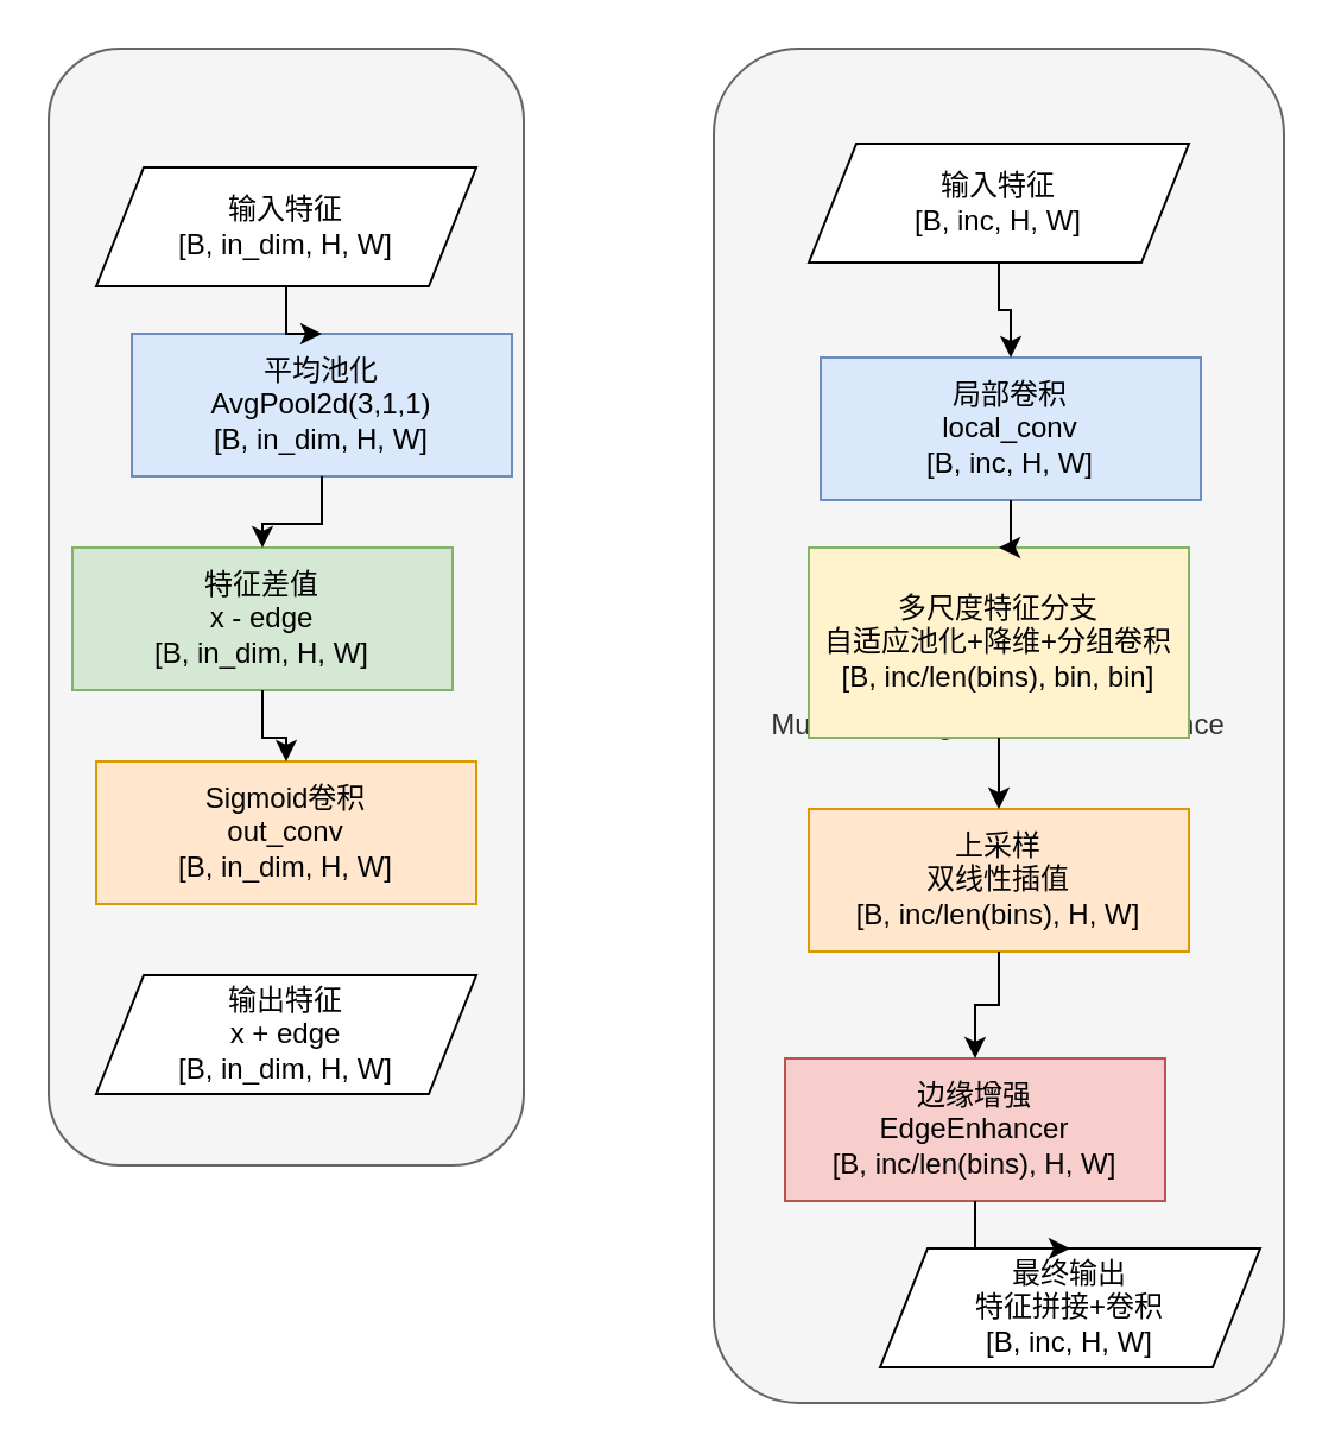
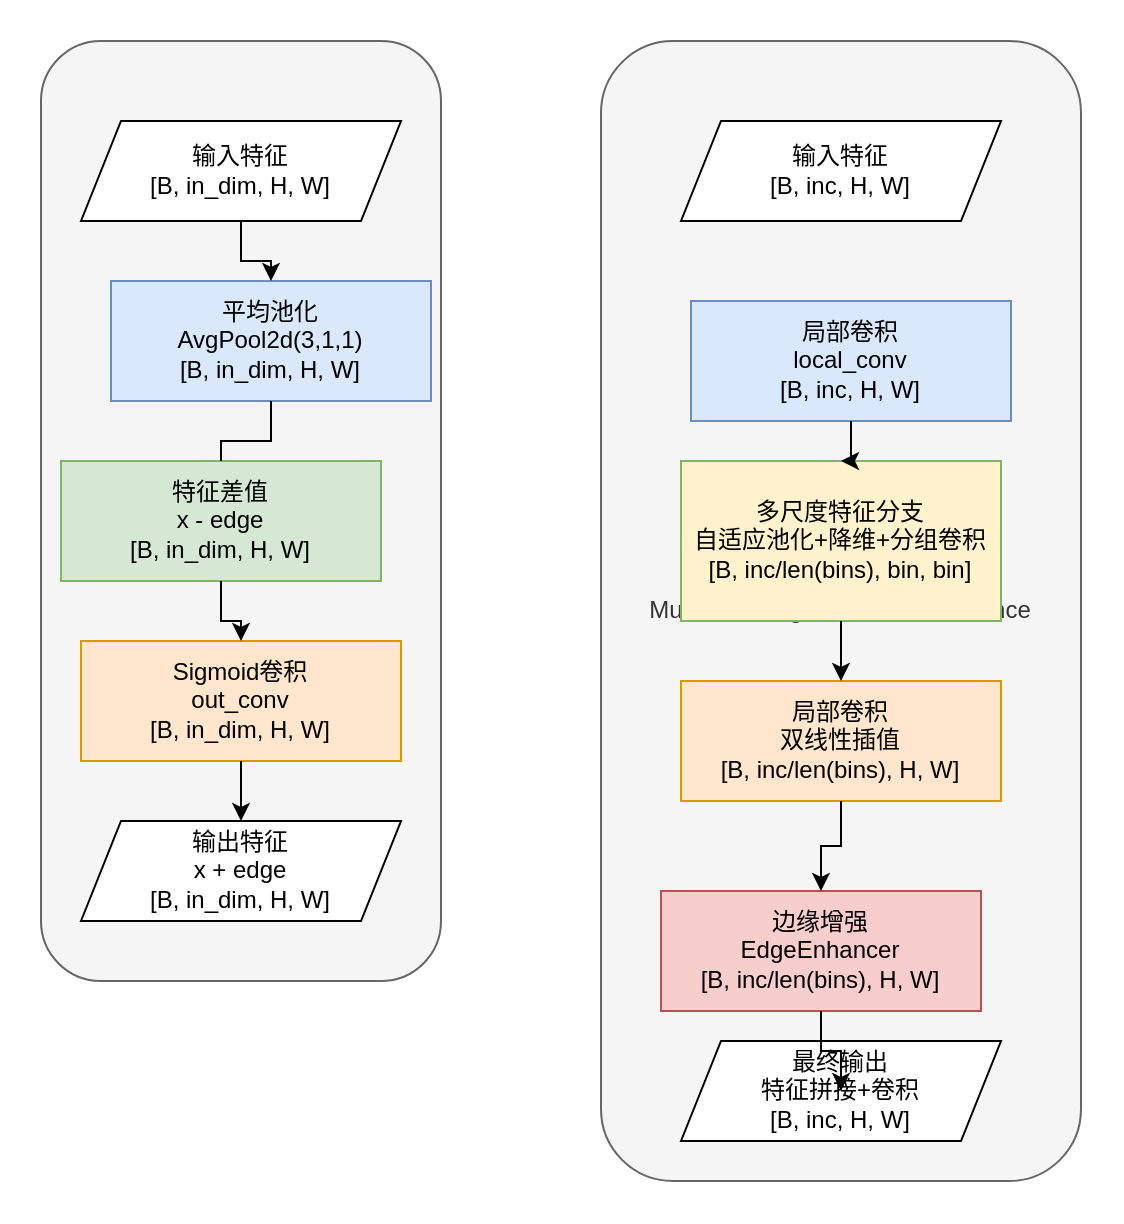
  <mxCell id="0" />
  <mxCell id="1" parent="0" />
  <mxCell id="2" value="EdgeEnhancer" style="rounded=1;whiteSpace=wrap;html=1;fillColor=#f5f5f5;fontColor=#333333;strokeColor=#666666;" vertex="1" parent="1"><mxGeometry x="20" y="20" width="200" height="470" as="geometry" /></mxCell>
- <mxCell id="3" value="输入特征&lt;br&gt;[B, in_dim, H, W]" style="shape=parallelogram;perimeter=parallelogramPerimeter;whiteSpace=wrap;html=1;fixedSize=1;" vertex="1" parent="1"><mxGeometry x="40" y="70" width="160" height="50" as="geometry" /></mxCell>
+ <mxCell id="3" value="输入特征&lt;br&gt;[B, in_dim, H, W]" style="shape=parallelogram;perimeter=parallelogramPerimeter;whiteSpace=wrap;html=1;fixedSize=1;" vertex="1" parent="1"><mxGeometry x="40" y="60" width="160" height="50" as="geometry" /></mxCell>
  <mxCell id="4" value="平均池化&lt;br&gt;AvgPool2d(3,1,1)&lt;br&gt;[B, in_dim, H, W]" style="rounded=0;whiteSpace=wrap;html=1;fillColor=#dae8fc;strokeColor=#6c8ebf;" vertex="1" parent="1"><mxGeometry x="55" y="140" width="160" height="60" as="geometry" /></mxCell>
  <mxCell id="5" value="特征差值&lt;br&gt;x - edge&lt;br&gt;[B, in_dim, H, W]" style="rounded=0;whiteSpace=wrap;html=1;fillColor=#d5e8d4;strokeColor=#82b366;" vertex="1" parent="1"><mxGeometry x="30" y="230" width="160" height="60" as="geometry" /></mxCell>
  <mxCell id="6" value="Sigmoid卷积&lt;br&gt;out_conv&lt;br&gt;[B, in_dim, H, W]" style="rounded=0;whiteSpace=wrap;html=1;fillColor=#ffe6cc;strokeColor=#d79b00;" vertex="1" parent="1"><mxGeometry x="40" y="320" width="160" height="60" as="geometry" /></mxCell>
  <mxCell id="7" value="输出特征&lt;br&gt;x + edge&lt;br&gt;[B, in_dim, H, W]" style="shape=parallelogram;perimeter=parallelogramPerimeter;whiteSpace=wrap;html=1;fixedSize=1;" vertex="1" parent="1"><mxGeometry x="40" y="410" width="160" height="50" as="geometry" /></mxCell>
  <mxCell id="8" value="MutilScaleEdgeInformationEnhance" style="rounded=1;whiteSpace=wrap;html=1;fillColor=#f5f5f5;fontColor=#333333;strokeColor=#666666;" vertex="1" parent="1"><mxGeometry x="300" y="20" width="240" height="570" as="geometry" /></mxCell>
  <mxCell id="9" value="输入特征&lt;br&gt;[B, inc, H, W]" style="shape=parallelogram;perimeter=parallelogramPerimeter;whiteSpace=wrap;html=1;fixedSize=1;" vertex="1" parent="1"><mxGeometry x="340" y="60" width="160" height="50" as="geometry" /></mxCell>
  <mxCell id="10" value="局部卷积&lt;br&gt;local_conv&lt;br&gt;[B, inc, H, W]" style="rounded=0;whiteSpace=wrap;html=1;fillColor=#dae8fc;strokeColor=#6c8ebf;" vertex="1" parent="1"><mxGeometry x="345" y="150" width="160" height="60" as="geometry" /></mxCell>
  <mxCell id="11" value="多尺度特征分支&lt;br&gt;自适应池化+降维+分组卷积&lt;br&gt;[B, inc/len(bins), bin, bin]" style="rounded=0;whiteSpace=wrap;html=1;fillColor=#fff2cc;strokeColor=#82b366;" vertex="1" parent="1"><mxGeometry x="340" y="230" width="160" height="80" as="geometry" /></mxCell>
- <mxCell id="12" value="上采样&lt;br&gt;双线性插值&lt;br&gt;[B, inc/len(bins), H, W]" style="rounded=0;whiteSpace=wrap;html=1;fillColor=#ffe6cc;strokeColor=#d79b00;" vertex="1" parent="1"><mxGeometry x="340" y="340" width="160" height="60" as="geometry" /></mxCell>
+ <mxCell id="12" value="局部卷积&lt;br&gt;双线性插值&lt;br&gt;[B, inc/len(bins), H, W]" style="rounded=0;whiteSpace=wrap;html=1;fillColor=#ffe6cc;strokeColor=#d79b00;" vertex="1" parent="1"><mxGeometry x="340" y="340" width="160" height="60" as="geometry" /></mxCell>
  <mxCell id="13" value="边缘增强&lt;br&gt;EdgeEnhancer&lt;br&gt;[B, inc/len(bins), H, W]" style="rounded=0;whiteSpace=wrap;html=1;fillColor=#f8cecc;strokeColor=#b85450;" vertex="1" parent="1"><mxGeometry x="330" y="445" width="160" height="60" as="geometry" /></mxCell>
- <mxCell id="14" value="最终输出&lt;br&gt;特征拼接+卷积&lt;br&gt;[B, inc, H, W]" style="shape=parallelogram;perimeter=parallelogramPerimeter;whiteSpace=wrap;html=1;fixedSize=1;" vertex="1" parent="1"><mxGeometry x="370" y="525" width="160" height="50" as="geometry" /></mxCell>
+ <mxCell id="14" value="最终输出&lt;br&gt;特征拼接+卷积&lt;br&gt;[B, inc, H, W]" style="shape=parallelogram;perimeter=parallelogramPerimeter;whiteSpace=wrap;html=1;fixedSize=1;" vertex="1" parent="1"><mxGeometry x="340" y="520" width="160" height="50" as="geometry" /></mxCell>
  <mxCell id="15" style="edgeStyle=orthogonalEdgeStyle;rounded=0;orthogonalLoop=1;jettySize=auto;html=1;" edge="1" parent="1" source="3" target="4"><mxGeometry relative="1" as="geometry" /></mxCell>
- <mxCell id="16" style="edgeStyle=orthogonalEdgeStyle;rounded=0;orthogonalLoop=1;jettySize=auto;html=1;" edge="1" parent="1" source="4" target="5"><mxGeometry relative="1" as="geometry" /></mxCell>
+ <mxCell id="16" style="edgeStyle=orthogonalEdgeStyle;rounded=0;orthogonalLoop=1;jettySize=auto;html=1;endArrow=none;" edge="1" parent="1" source="4" target="5"><mxGeometry relative="1" as="geometry" /></mxCell>
  <mxCell id="17" style="edgeStyle=orthogonalEdgeStyle;rounded=0;orthogonalLoop=1;jettySize=auto;html=1;" edge="1" parent="1" source="5" target="6"><mxGeometry relative="1" as="geometry" /></mxCell>
- <mxCell id="19" style="edgeStyle=orthogonalEdgeStyle;rounded=0;orthogonalLoop=1;jettySize=auto;html=1;" edge="1" parent="1" source="9" target="10"><mxGeometry relative="1" as="geometry" /></mxCell>
+ <mxCell id="18" style="edgeStyle=orthogonalEdgeStyle;rounded=0;orthogonalLoop=1;jettySize=auto;html=1;" edge="1" parent="1" source="6" target="7"><mxGeometry relative="1" as="geometry" /></mxCell>
  <mxCell id="20" style="edgeStyle=orthogonalEdgeStyle;rounded=0;orthogonalLoop=1;jettySize=auto;html=1;" edge="1" parent="1" source="10" target="11"><mxGeometry relative="1" as="geometry" /></mxCell>
  <mxCell id="21" style="edgeStyle=orthogonalEdgeStyle;rounded=0;orthogonalLoop=1;jettySize=auto;html=1;" edge="1" parent="1" source="11" target="12"><mxGeometry relative="1" as="geometry" /></mxCell>
  <mxCell id="22" style="edgeStyle=orthogonalEdgeStyle;rounded=0;orthogonalLoop=1;jettySize=auto;html=1;" edge="1" parent="1" source="12" target="13"><mxGeometry relative="1" as="geometry" /></mxCell>
  <mxCell id="23" style="edgeStyle=orthogonalEdgeStyle;rounded=0;orthogonalLoop=1;jettySize=auto;html=1;" edge="1" parent="1" source="13" target="14"><mxGeometry relative="1" as="geometry" /></mxCell>
